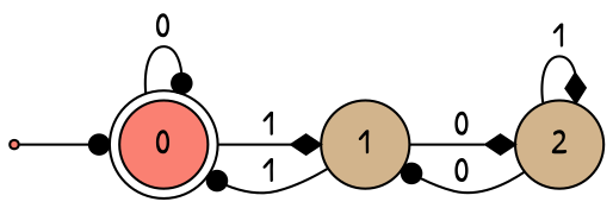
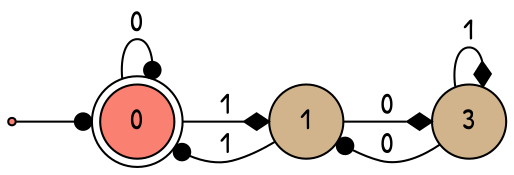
  digraph {
    fontname="Patrick Hand"
    rankdir=LR
    node [fillcolor=salmon fontname="Patrick Hand" shape=circle style=filled]
    edge [arrowhead=dot fontname="Patrick Hand"]
    dummy [shape=point]
    0 [shape=doublecircle]
    1 [fillcolor=tan]
-   2 [fillcolor=tan]
+   2 [fillcolor=tan label=3]
    dummy -> 0
    0 -> 0 [label=0]
    0 -> 1 [arrowhead=diamond label=1]
    1 -> 0 [label=1]
    1 -> 2 [arrowhead=diamond label=0]
    2 -> 1 [label=0]
    2 -> 2 [arrowhead=diamond label=1]
  }
